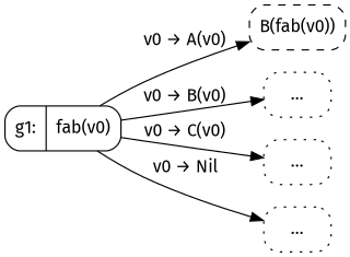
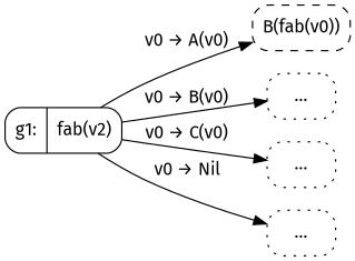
  digraph {
    rankdir=LR
    fontname="Fira Sans"
    node [shape=box style="rounded,dotted" fontname="Fira Sans"]
    edge [fontname="Fira Sans"]
-   n1 [label="{g1:|fab(v0)}" shape=record style=rounded]
+   n1 [label="{g1:|fab(v2)}" shape=record style=rounded]
    n2 [label="B(fab(v0))" style="rounded,dashed"]
    n3 [label="…"]
    n4 [label="…"]
    n5 [label="…"]
    n1 -> n2 [label="v0 → A(v0)"]
    n1 -> n3 [label="v0 → B(v0)"]
    n1 -> n4 [label="v0 → C(v0)"]
    n1 -> n5 [label="v0 → Nil"]
  }
